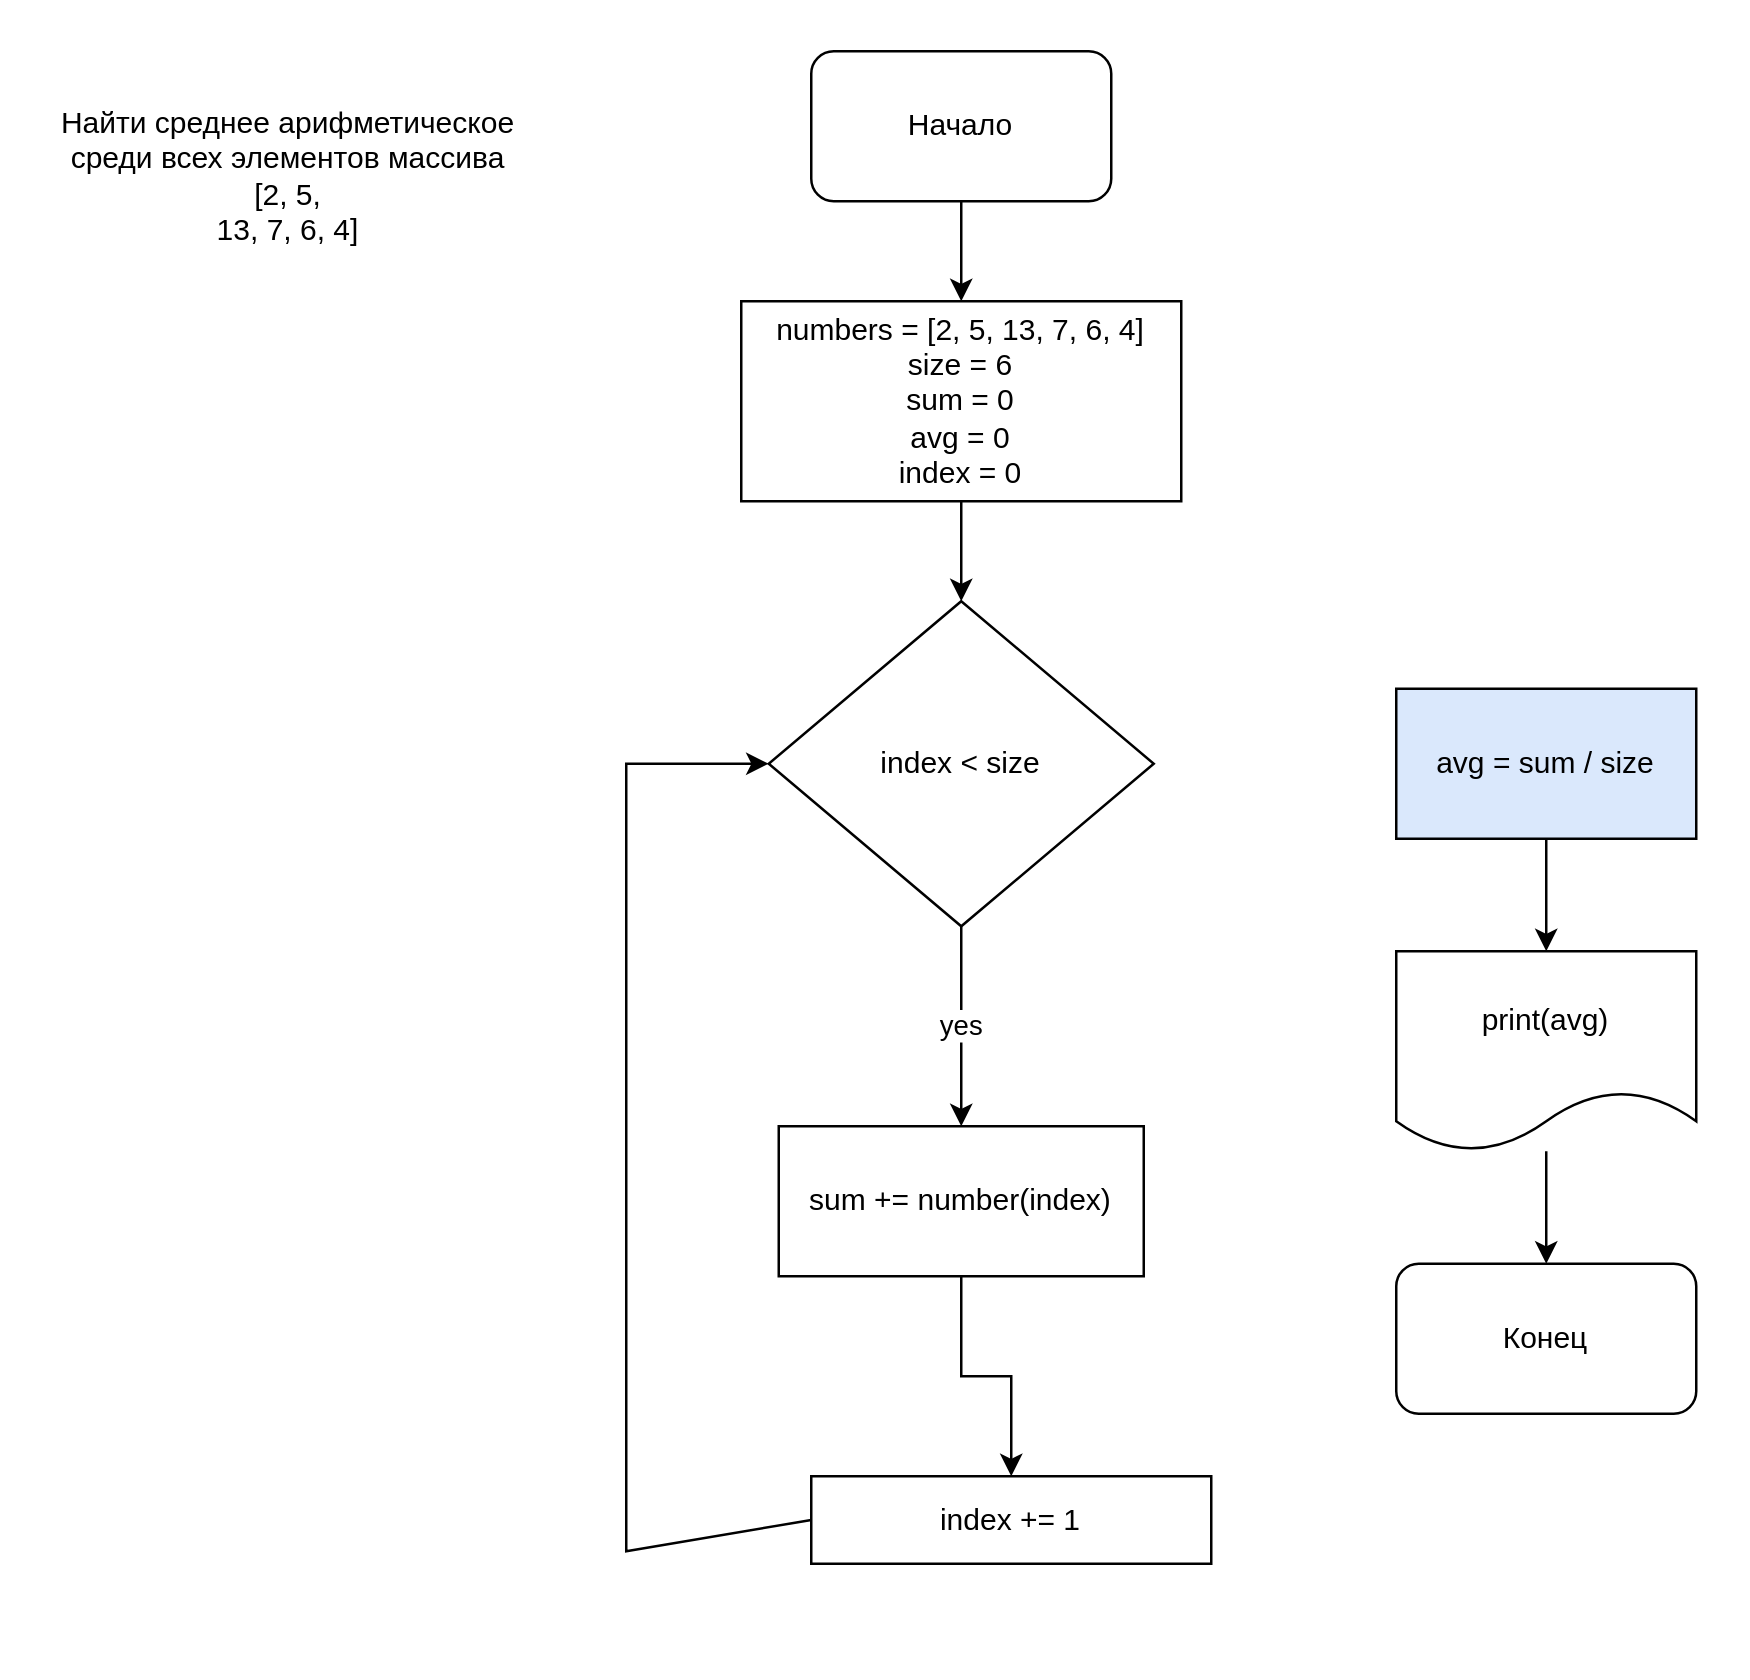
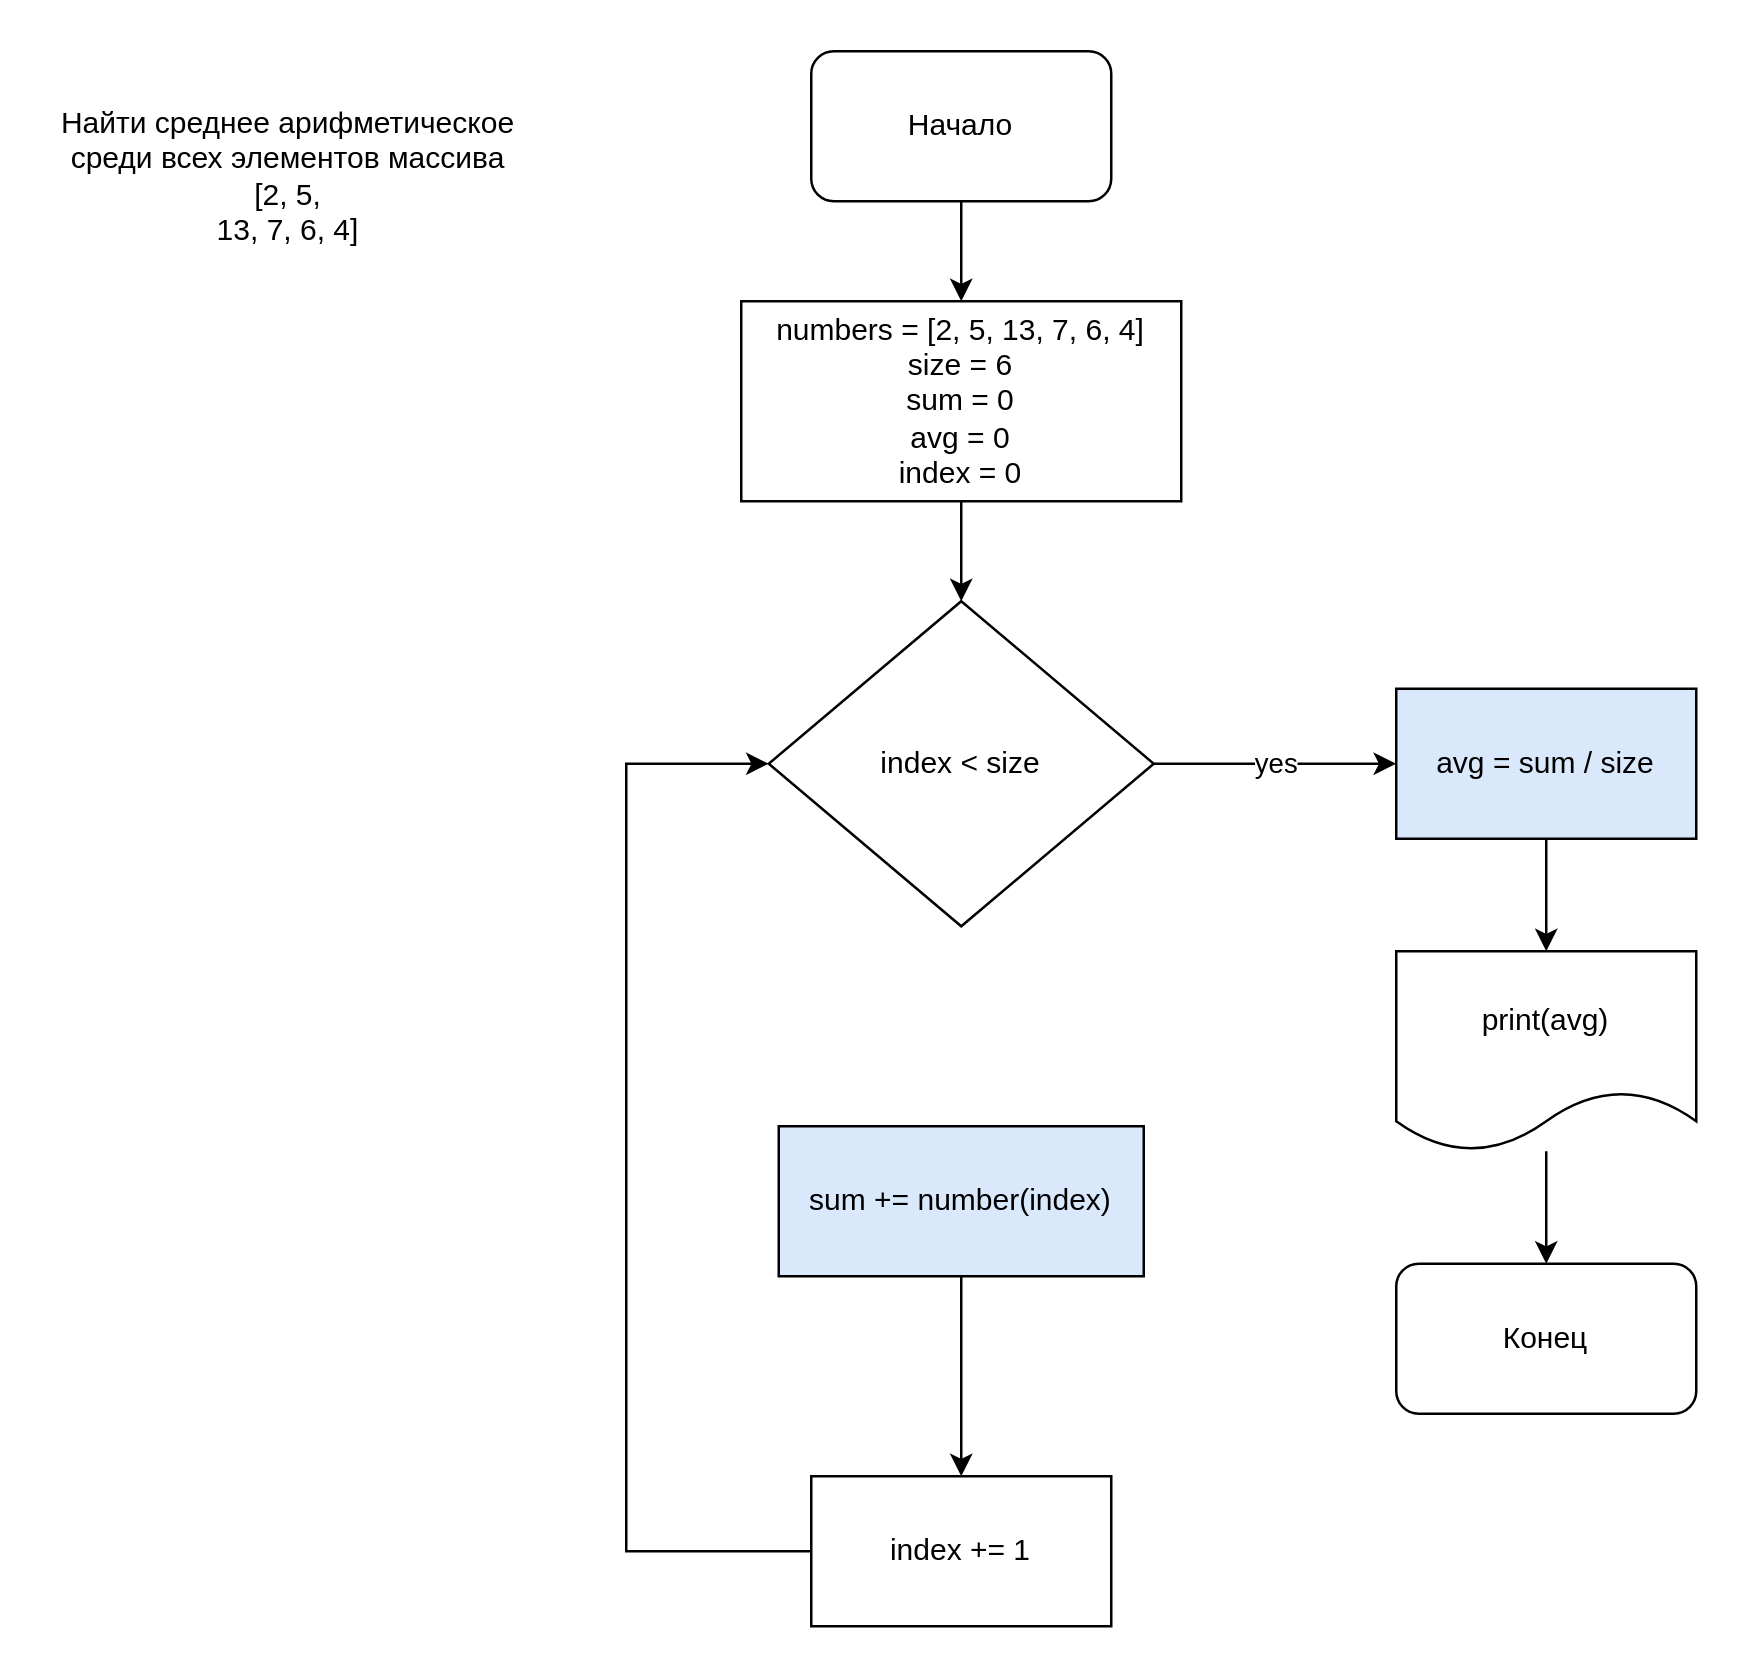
  <mxCell id="0" />
  <mxCell id="1" parent="0" />
  <mxCell id="2" value="" style="edgeStyle=orthogonalEdgeStyle;rounded=0;orthogonalLoop=1;jettySize=auto;html=1;" edge="1" parent="1" source="3" target="5"><mxGeometry relative="1" as="geometry" /></mxCell>
  <mxCell id="3" value="Начало" style="rounded=1;whiteSpace=wrap;html=1;" vertex="1" parent="1"><mxGeometry x="324" y="20" width="120" height="60" as="geometry" /></mxCell>
  <mxCell id="4" value="" style="edgeStyle=orthogonalEdgeStyle;rounded=0;orthogonalLoop=1;jettySize=auto;html=1;" edge="1" parent="1" source="5" target="7"><mxGeometry relative="1" as="geometry" /></mxCell>
  <mxCell id="5" value="numbers = [2, 5, 13, 7, 6, 4]&lt;br&gt;size = 6&lt;br&gt;sum = 0&lt;br&gt;avg = 0&lt;br&gt;index = 0" style="rounded=0;whiteSpace=wrap;html=1;" vertex="1" parent="1"><mxGeometry x="296" y="120" width="176" height="80" as="geometry" /></mxCell>
- <mxCell id="6" value="yes" style="edgeStyle=orthogonalEdgeStyle;rounded=0;orthogonalLoop=1;jettySize=auto;html=1;" edge="1" parent="1" source="7" target="13"><mxGeometry relative="1" as="geometry" /></mxCell>
+ <mxCell id="6" value="yes" style="edgeStyle=orthogonalEdgeStyle;rounded=0;orthogonalLoop=1;jettySize=auto;html=1;" edge="1" parent="1" source="7" target="9"><mxGeometry relative="1" as="geometry" /></mxCell>
  <mxCell id="7" value="index &amp;lt; size" style="rhombus;whiteSpace=wrap;html=1;" vertex="1" parent="1"><mxGeometry x="307" y="240" width="154" height="130" as="geometry" /></mxCell>
  <mxCell id="8" value="" style="edgeStyle=orthogonalEdgeStyle;rounded=0;orthogonalLoop=1;jettySize=auto;html=1;" edge="1" parent="1" source="9" target="11"><mxGeometry relative="1" as="geometry" /></mxCell>
  <mxCell id="9" value="avg = sum / size" style="whiteSpace=wrap;html=1;fillColor=#dae8fc;" vertex="1" parent="1"><mxGeometry x="558" y="275" width="120" height="60" as="geometry" /></mxCell>
  <mxCell id="10" value="" style="edgeStyle=orthogonalEdgeStyle;rounded=0;orthogonalLoop=1;jettySize=auto;html=1;" edge="1" parent="1" source="11" target="17"><mxGeometry relative="1" as="geometry" /></mxCell>
  <mxCell id="11" value="print(avg)" style="shape=document;whiteSpace=wrap;html=1;boundedLbl=1;" vertex="1" parent="1"><mxGeometry x="558" y="380" width="120" height="80" as="geometry" /></mxCell>
  <mxCell id="12" value="" style="edgeStyle=orthogonalEdgeStyle;rounded=0;orthogonalLoop=1;jettySize=auto;html=1;" edge="1" parent="1" source="13" target="14"><mxGeometry relative="1" as="geometry" /></mxCell>
- <mxCell id="13" value="sum += number(index)" style="whiteSpace=wrap;html=1;" vertex="1" parent="1"><mxGeometry x="311" y="450" width="146" height="60" as="geometry" /></mxCell>
- <mxCell id="14" value="index += 1" style="whiteSpace=wrap;html=1;" vertex="1" parent="1"><mxGeometry x="324" y="590" width="160" height="35" as="geometry" /></mxCell>
+ <mxCell id="13" value="sum += number(index)" style="whiteSpace=wrap;html=1;fillColor=#dae8fc;" vertex="1" parent="1"><mxGeometry x="311" y="450" width="146" height="60" as="geometry" /></mxCell>
+ <mxCell id="14" value="index += 1" style="whiteSpace=wrap;html=1;" vertex="1" parent="1"><mxGeometry x="324" y="590" width="120" height="60" as="geometry" /></mxCell>
  <mxCell id="15" value="" style="endArrow=classic;html=1;rounded=0;exitX=0;exitY=0.5;exitDx=0;exitDy=0;entryX=0;entryY=0.5;entryDx=0;entryDy=0;" edge="1" parent="1" source="14" target="7"><mxGeometry width="50" height="50" relative="1" as="geometry"><mxPoint x="360" y="380" as="sourcePoint" /><mxPoint x="410" y="330" as="targetPoint" /><Array as="points"><mxPoint x="250" y="620" /><mxPoint x="250" y="305" /></Array></mxGeometry></mxCell>
  <mxCell id="16" value="Найти среднее арифметическое среди всех элементов массива [2, 5,&lt;br/&gt;13, 7, 6, 4]" style="text;html=1;strokeColor=none;fillColor=none;align=center;verticalAlign=middle;whiteSpace=wrap;rounded=0;" vertex="1" parent="1"><mxGeometry x="20" y="20" width="190" height="100" as="geometry" /></mxCell>
  <mxCell id="17" value="Конец" style="rounded=1;whiteSpace=wrap;html=1;" vertex="1" parent="1"><mxGeometry x="558" y="505" width="120" height="60" as="geometry" /></mxCell>
